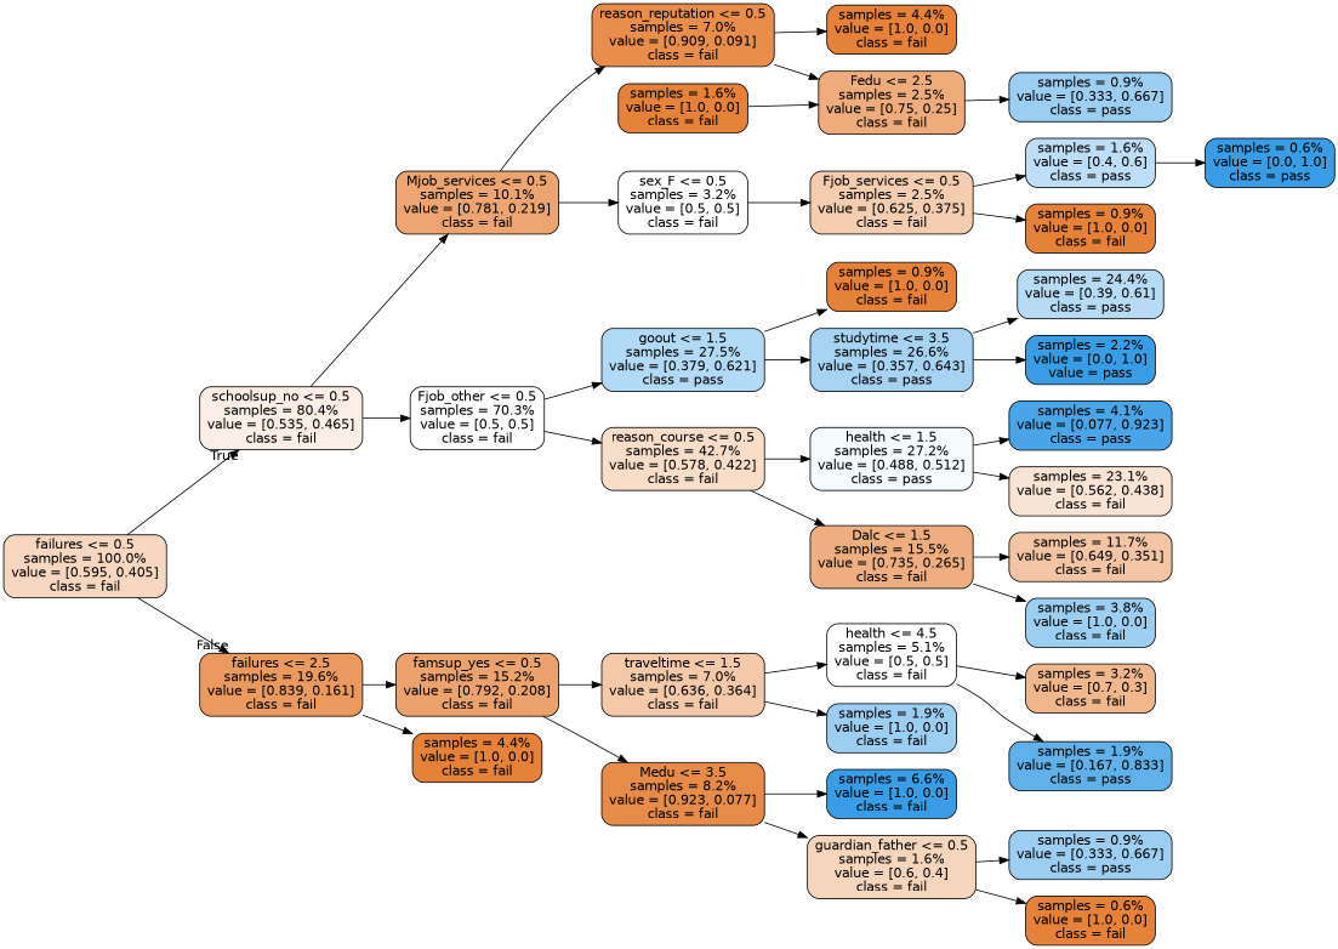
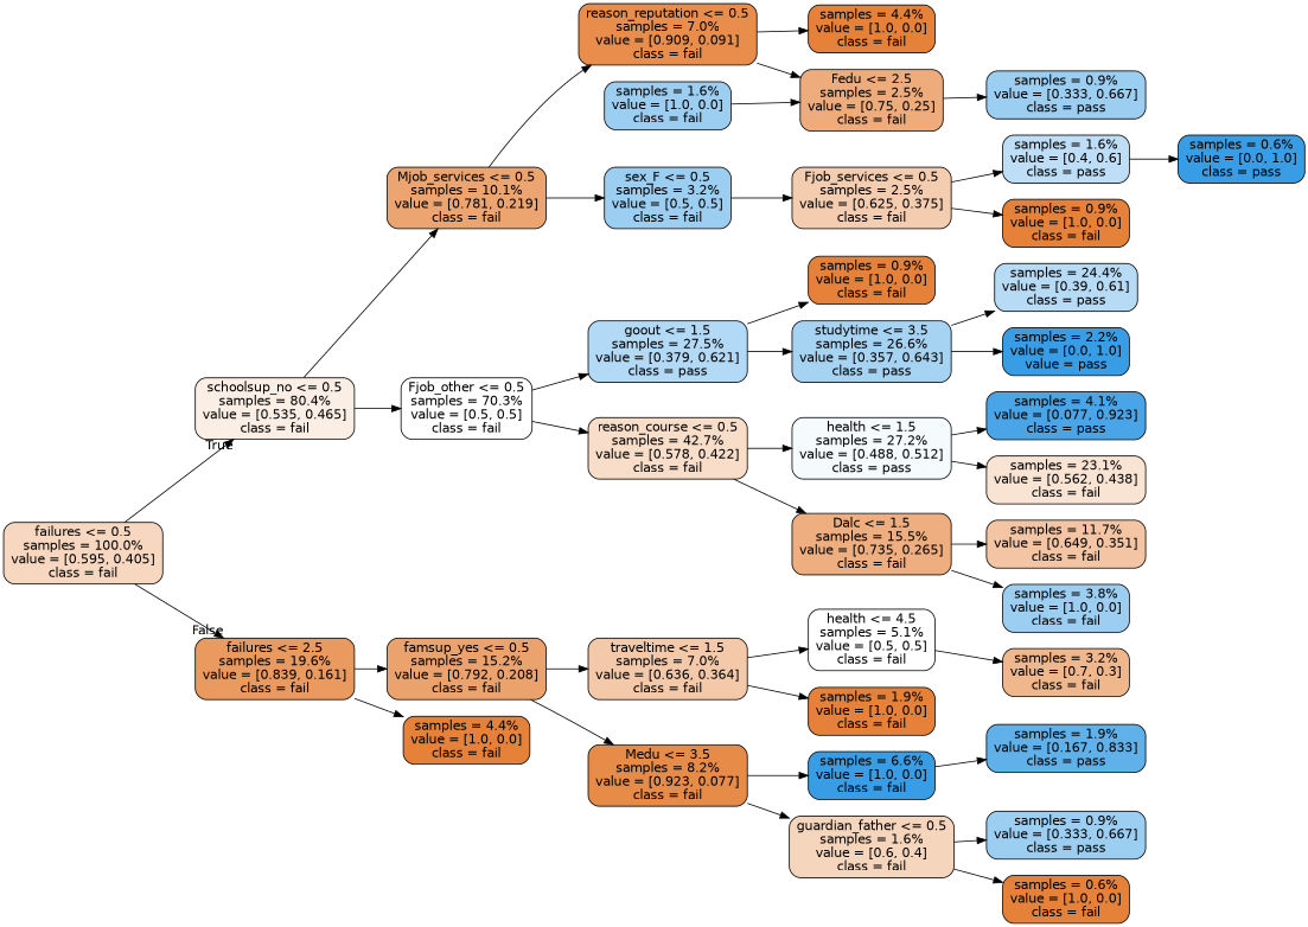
  digraph {
    rankdir=LR
    node [color=black fillcolor="#e58139ff" fontname=helvetica shape=box style="filled, rounded"]
    edge [fontname=helvetica]
    n1 [fillcolor="#e5813951" label="failures <= 0.5\nsamples = 100.0%\nvalue = [0.595, 0.405]\nclass = fail"]
    n2 [fillcolor="#e5813922" label="schoolsup_no <= 0.5\nsamples = 80.4%\nvalue = [0.535, 0.465]\nclass = fail"]
    n3 [fillcolor="#e58139ce" label="failures <= 2.5\nsamples = 19.6%\nvalue = [0.839, 0.161]\nclass = fail"]
    n4 [fillcolor="#e58139b8" label="Mjob_services <= 0.5\nsamples = 10.1%\nvalue = [0.781, 0.219]\nclass = fail"]
    n5 [fillcolor="#e5813900" label="Fjob_other <= 0.5\nsamples = 70.3%\nvalue = [0.5, 0.5]\nclass = fail"]
    n6 [fillcolor="#e58139bc" label="famsup_yes <= 0.5\nsamples = 15.2%\nvalue = [0.792, 0.208]\nclass = fail"]
    n7 [label="samples = 4.4%\nvalue = [1.0, 0.0]\nclass = fail"]
    n8 [fillcolor="#e58139e6" label="reason_reputation <= 0.5\nsamples = 7.0%\nvalue = [0.909, 0.091]\nclass = fail"]
-   n9 [fillcolor="#e5813900" label="sex_F <= 0.5\nsamples = 3.2%\nvalue = [0.5, 0.5]\nclass = fail"]
+   n9 [fillcolor="#399de57f" label="sex_F <= 0.5\nsamples = 3.2%\nvalue = [0.5, 0.5]\nclass = fail"]
    n10 [fillcolor="#399de563" label="goout <= 1.5\nsamples = 27.5%\nvalue = [0.379, 0.621]\nclass = pass"]
    n11 [fillcolor="#e5813945" label="reason_course <= 0.5\nsamples = 42.7%\nvalue = [0.578, 0.422]\nclass = fail"]
    n12 [label="samples = 4.4%\nvalue = [1.0, 0.0]\nclass = fail"]
    n13 [fillcolor="#e58139aa" label="Fedu <= 2.5\nsamples = 2.5%\nvalue = [0.75, 0.25]\nclass = fail"]
    n14 [fillcolor="#e5813966" label="Fjob_services <= 0.5\nsamples = 2.5%\nvalue = [0.625, 0.375]\nclass = fail"]
    n15 [fillcolor="#399de57f" label="samples = 0.9%\nvalue = [0.333, 0.667]\nclass = pass"]
-   n16 [label="samples = 1.6%\nvalue = [1.0, 0.0]\nclass = fail"]
+   n16 [fillcolor="#399de57f" label="samples = 1.6%\nvalue = [1.0, 0.0]\nclass = fail"]
    n17 [fillcolor="#399de5ff" label="samples = 0.6%\nvalue = [0.0, 1.0]\nclass = pass"]
    n18 [fillcolor="#399de555" label="samples = 1.6%\nvalue = [0.4, 0.6]\nclass = pass"]
    n19 [label="samples = 0.9%\nvalue = [1.0, 0.0]\nclass = fail"]
    n20 [label="samples = 0.9%\nvalue = [1.0, 0.0]\nclass = fail"]
    n21 [fillcolor="#399de571" label="studytime <= 3.5\nsamples = 26.6%\nvalue = [0.357, 0.643]\nclass = pass"]
    n22 [fillcolor="#399de50c" label="health <= 1.5\nsamples = 27.2%\nvalue = [0.488, 0.512]\nclass = pass"]
    n23 [fillcolor="#e58139a3" label="Dalc <= 1.5\nsamples = 15.5%\nvalue = [0.735, 0.265]\nclass = fail"]
    n24 [fillcolor="#399de55c" label="samples = 24.4%\nvalue = [0.39, 0.61]\nclass = pass"]
    n25 [fillcolor="#399de5ff" label="samples = 2.2%\nvalue = [0.0, 1.0]\nvalue = pass"]
    n26 [fillcolor="#399de5ea" label="samples = 4.1%\nvalue = [0.077, 0.923]\nclass = pass"]
    n27 [fillcolor="#e5813938" label="samples = 23.1%\nvalue = [0.562, 0.438]\nclass = fail"]
    n28 [fillcolor="#e5813975" label="samples = 11.7%\nvalue = [0.649, 0.351]\nclass = fail"]
    n29 [fillcolor="#399de57f" label="samples = 3.8%\nvalue = [1.0, 0.0]\nclass = fail"]
    n30 [fillcolor="#e581396d" label="traveltime <= 1.5\nsamples = 7.0%\nvalue = [0.636, 0.364]\nclass = fail"]
    n31 [fillcolor="#e58139ea" label="Medu <= 3.5\nsamples = 8.2%\nvalue = [0.923, 0.077]\nclass = fail"]
    n32 [fillcolor="#e5813900" label="health <= 4.5\nsamples = 5.1%\nvalue = [0.5, 0.5]\nclass = fail"]
-   n33 [fillcolor="#399de57f" label="samples = 1.9%\nvalue = [1.0, 0.0]\nclass = fail"]
+   n33 [label="samples = 1.9%\nvalue = [1.0, 0.0]\nclass = fail"]
    n34 [fillcolor="#399de5ff" label="samples = 6.6%\nvalue = [1.0, 0.0]\nclass = fail"]
    n35 [fillcolor="#e5813955" label="guardian_father <= 0.5\nsamples = 1.6%\nvalue = [0.6, 0.4]\nclass = fail"]
    n36 [fillcolor="#e5813992" label="samples = 3.2%\nvalue = [0.7, 0.3]\nclass = fail"]
    n37 [fillcolor="#399de5cc" label="samples = 1.9%\nvalue = [0.167, 0.833]\nclass = pass"]
    n38 [fillcolor="#399de57f" label="samples = 0.9%\nvalue = [0.333, 0.667]\nclass = pass"]
    n39 [label="samples = 0.6%\nvalue = [1.0, 0.0]\nclass = fail"]
    n1 -> n2 [headlabel=True labelangle=45 labeldistance=2.5]
    n1 -> n3 [headlabel=False labelangle=-45 labeldistance=2.5]
    n2 -> n4
    n2 -> n5
    n3 -> n6
    n3 -> n7
    n4 -> n8
    n4 -> n9
    n5 -> n10
    n5 -> n11
    n6 -> n30
    n6 -> n31
    n8 -> n12
    n8 -> n13
    n9 -> n14
    n10 -> n20
    n10 -> n21
    n11 -> n22
    n11 -> n23
    n13 -> n15
    n14 -> n18
    n14 -> n19
    n16 -> n13
    n18 -> n17
    n21 -> n24
    n21 -> n25
    n22 -> n26
    n22 -> n27
    n23 -> n28
    n23 -> n29
    n30 -> n32
    n30 -> n33
    n31 -> n34
    n31 -> n35
    n32 -> n36
-   n32 -> n37
+   n34 -> n37
    n35 -> n38
    n35 -> n39
  }
